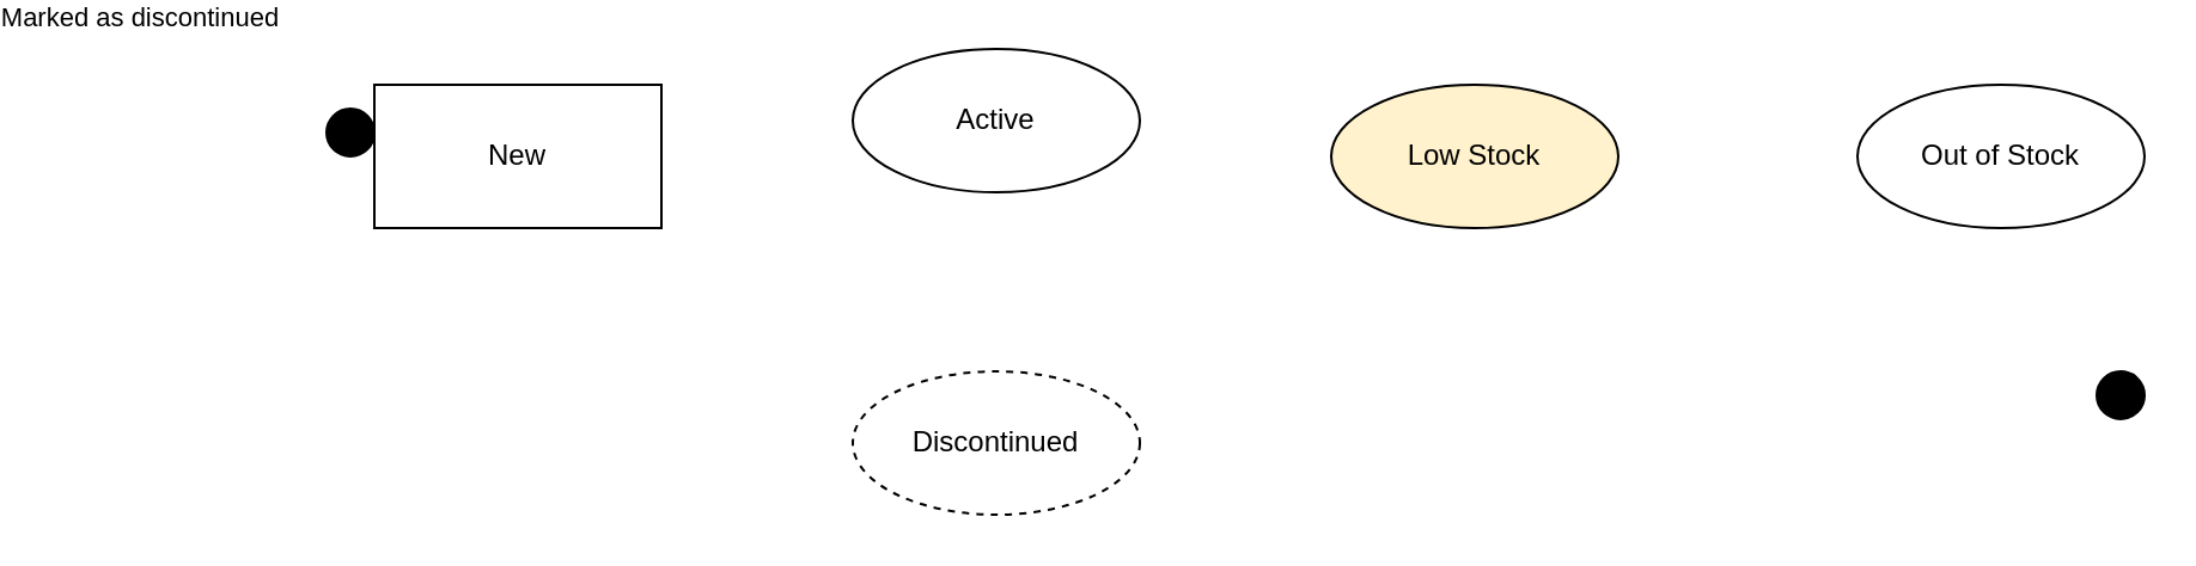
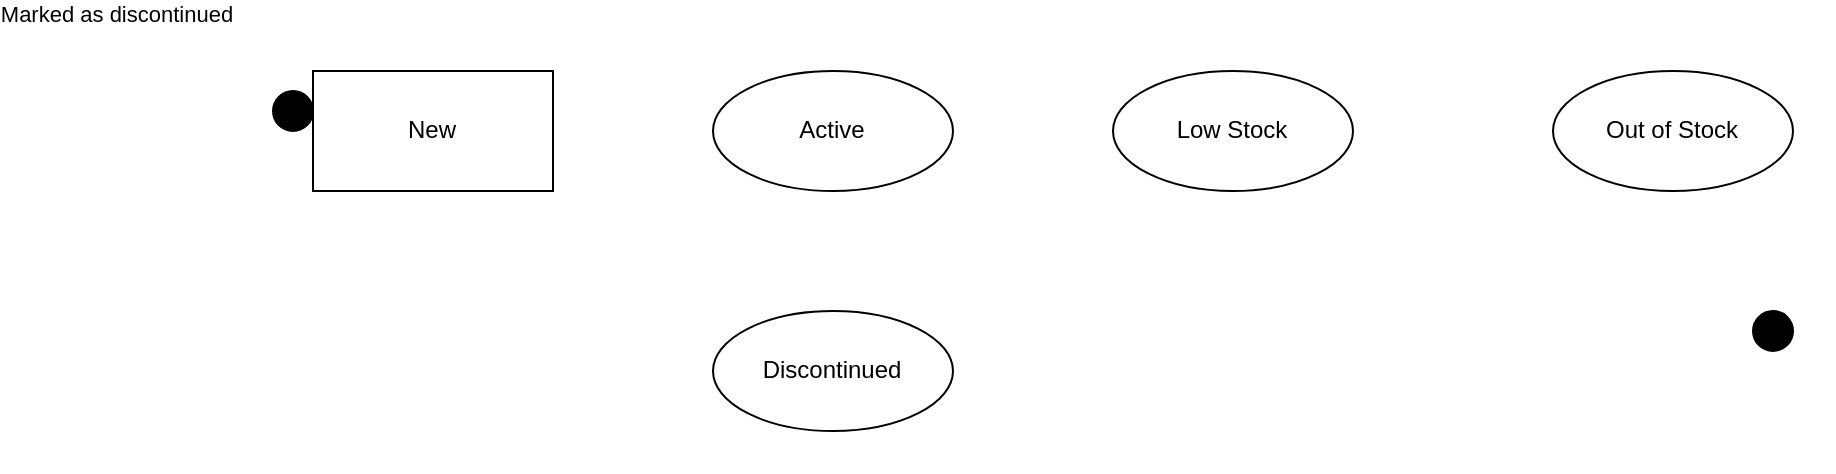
  <mxCell id="0" />
  <mxCell id="1" parent="0" />
  <mxCell id="2" value="New" style="whiteSpace=wrap;html=1;rounded=0;" vertex="1" parent="1"><mxGeometry x="40" y="20" width="120" height="60" as="geometry" /></mxCell>
- <mxCell id="3" value="Active" style="ellipse;whiteSpace=wrap;html=1;" vertex="1" parent="1"><mxGeometry x="240" y="5" width="120" height="60" as="geometry" /></mxCell>
- <mxCell id="4" value="Low Stock" style="ellipse;whiteSpace=wrap;html=1;fillColor=#fff2cc;" vertex="1" parent="1"><mxGeometry x="440" y="20" width="120" height="60" as="geometry" /></mxCell>
+ <mxCell id="3" value="Active" style="ellipse;whiteSpace=wrap;html=1;" vertex="1" parent="1"><mxGeometry x="240" y="20" width="120" height="60" as="geometry" /></mxCell>
+ <mxCell id="4" value="Low Stock" style="ellipse;whiteSpace=wrap;html=1;" vertex="1" parent="1"><mxGeometry x="440" y="20" width="120" height="60" as="geometry" /></mxCell>
  <mxCell id="5" value="Out of Stock" style="ellipse;whiteSpace=wrap;html=1;" vertex="1" parent="1"><mxGeometry x="660" y="20" width="120" height="60" as="geometry" /></mxCell>
- <mxCell id="6" value="Discontinued" style="ellipse;whiteSpace=wrap;html=1;dashed=1;" vertex="1" parent="1"><mxGeometry x="240" y="140" width="120" height="60" as="geometry" /></mxCell>
+ <mxCell id="6" value="Discontinued" style="ellipse;whiteSpace=wrap;html=1;" vertex="1" parent="1"><mxGeometry x="240" y="140" width="120" height="60" as="geometry" /></mxCell>
  <mxCell id="7" value="" style="ellipse;whiteSpace=wrap;html=1;fillColor=#000000;" vertex="1" parent="1"><mxGeometry x="20" y="30" width="20" height="20" as="geometry" /></mxCell>
  <mxCell id="8" value="" style="ellipse;whiteSpace=wrap;html=1;fillColor=#000000;" vertex="1" parent="1"><mxGeometry x="760" y="140" width="20" height="20" as="geometry" /></mxCell>
  <mxCell id="9" value="Stock below minimum" style="endArrow=classic;html=1;rounded=0;exitX=1;exitY=0.5;entryX=0;entryY=0.5;" edge="1" parent="1" source="3" target="4" />
  <mxCell id="10" value="Stock replenished" style="endArrow=classic;html=1;rounded=0;exitX=1;exitY=0.5;entryX=0;entryY=0.5;" edge="1" parent="1" source="4" target="3" />
  <mxCell id="11" value="Stock depleted" style="endArrow=classic;html=1;rounded=0;exitX=1;exitY=0.5;entryX=0;entryY=0.5;" edge="1" parent="1" source="3" target="5" />
  <mxCell id="12" value="Stock replenished" style="endArrow=classic;html=1;rounded=0;exitX=1;exitY=0.5;entryX=0;entryY=0.5;" edge="1" parent="1" source="5" target="3" />
  <mxCell id="13" value="Marked as discontinued" style="endArrow=classic;html=1;rounded=0;exitX=1;exitY=0.5;entryX=0;entryY=0.5;" edge="1" parent="1" source="3" target="6" />
  <mxCell id="14" value="" style="endArrow=classic;html=1;rounded=0;exitX=1;exitY=0.5;entryX=0;entryY=0.5;" edge="1" parent="1" source="7" target="2" />
  <mxCell id="15" value="" style="endArrow=classic;html=1;rounded=0;exitX=1;exitY=0.5;entryX=0;entryY=0.5;" edge="1" parent="1" source="6" target="8" />
